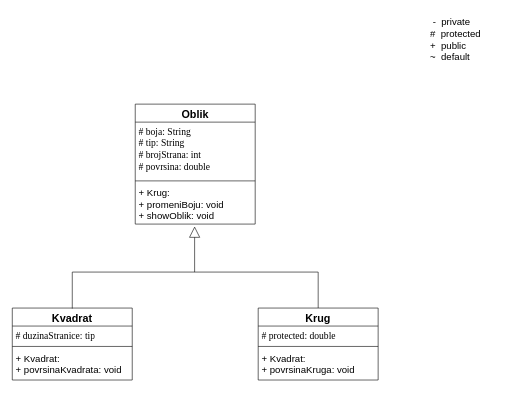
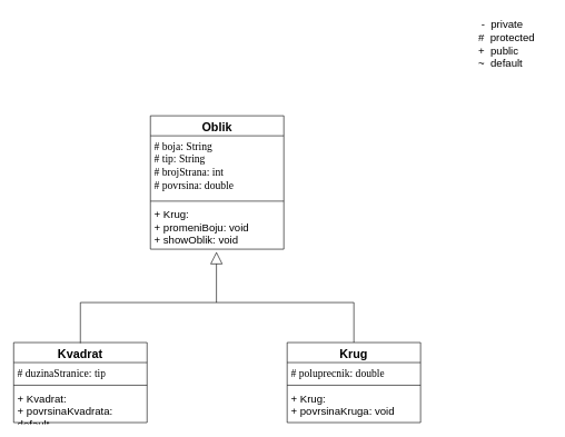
  <mxCell id="0" />
  <mxCell id="1" parent="0" />
  <mxCell id="2" value="&lt;div style=&quot;font-size: 16px;&quot;&gt;&lt;font style=&quot;font-size: 16px;&quot;&gt;&amp;nbsp;-&amp;nbsp; private&lt;/font&gt;&lt;/div&gt;&lt;div style=&quot;font-size: 16px;&quot;&gt;&lt;span style=&quot;background-color: initial; font-size: 16px;&quot;&gt;&lt;font style=&quot;font-size: 16px;&quot;&gt;#&amp;nbsp; protected&lt;/font&gt;&lt;/span&gt;&lt;/div&gt;&lt;div style=&quot;font-size: 16px;&quot;&gt;&lt;span style=&quot;background-color: initial; font-size: 16px;&quot;&gt;&lt;font style=&quot;font-size: 16px;&quot;&gt;+&amp;nbsp; public&lt;/font&gt;&lt;/span&gt;&lt;/div&gt;&lt;div style=&quot;font-size: 16px;&quot;&gt;&lt;span style=&quot;background-color: initial; font-size: 16px;&quot;&gt;&lt;font style=&quot;font-size: 16px;&quot;&gt;~&amp;nbsp; default&lt;/font&gt;&lt;/span&gt;&lt;/div&gt;" style="text;html=1;align=left;verticalAlign=middle;resizable=0;points=[];autosize=1;strokeColor=none;fillColor=none;fontFamily=Helvetica;textDirection=ltr;fontSize=16;" vertex="1" parent="1"><mxGeometry x="715" y="20" width="110" height="90" as="geometry" /></mxCell>
  <mxCell id="3" value="&lt;font style=&quot;font-size: 18px;&quot;&gt;Oblik&lt;/font&gt;" style="swimlane;fontStyle=1;align=center;verticalAlign=top;childLayout=stackLayout;horizontal=1;startSize=30;horizontalStack=0;resizeParent=1;resizeParentMax=0;resizeLast=0;collapsible=1;marginBottom=0;whiteSpace=wrap;html=1;fontSize=16;" vertex="1" parent="1"><mxGeometry x="225" y="173" width="200" height="200" as="geometry" /></mxCell>
  <mxCell id="4" value="&lt;font style=&quot;font-size: 16px;&quot; face=&quot;Tahoma&quot;&gt;# boja: String&lt;br&gt;# tip: String&lt;br&gt;# brojStrana: int&lt;br&gt;# povrsina: double&lt;br&gt;&lt;/font&gt;&lt;div style=&quot;font-size: 16px;&quot;&gt;&lt;br&gt;&lt;/div&gt;" style="text;strokeColor=none;fillColor=none;align=left;verticalAlign=top;spacingLeft=4;spacingRight=4;overflow=hidden;rotatable=0;points=[[0,0.5],[1,0.5]];portConstraint=eastwest;whiteSpace=wrap;html=1;" vertex="1" parent="3"><mxGeometry y="30" width="200" height="94" as="geometry" /></mxCell>
  <mxCell id="5" value="" style="line;strokeWidth=1;fillColor=none;align=left;verticalAlign=middle;spacingTop=-1;spacingLeft=3;spacingRight=3;rotatable=0;labelPosition=right;points=[];portConstraint=eastwest;strokeColor=inherit;" vertex="1" parent="3"><mxGeometry y="124" width="200" height="8" as="geometry" /></mxCell>
  <mxCell id="6" value="&lt;font style=&quot;font-size: 16px;&quot;&gt;+ Krug:&lt;br&gt;+ promeniBoju: void&lt;br&gt;+ showOblik: void&lt;br&gt;&lt;/font&gt;" style="text;strokeColor=none;fillColor=none;align=left;verticalAlign=top;spacingLeft=4;spacingRight=4;overflow=hidden;rotatable=0;points=[[0,0.5],[1,0.5]];portConstraint=eastwest;whiteSpace=wrap;html=1;" vertex="1" parent="3"><mxGeometry y="132" width="200" height="68" as="geometry" /></mxCell>
  <mxCell id="7" value="" style="html=1;verticalAlign=bottom;endArrow=block;curved=0;rounded=0;strokeWidth=1;startArrow=none;startFill=0;endFill=0;endSize=16;startSize=0;jumpSize=10;" edge="1" parent="1"><mxGeometry width="80" relative="1" as="geometry"><mxPoint x="324" y="453" as="sourcePoint" /><mxPoint x="324" y="377" as="targetPoint" /></mxGeometry></mxCell>
  <mxCell id="8" value="&lt;font style=&quot;font-size: 18px;&quot;&gt;Kvadrat&lt;/font&gt;" style="swimlane;fontStyle=1;align=center;verticalAlign=top;childLayout=stackLayout;horizontal=1;startSize=30;horizontalStack=0;resizeParent=1;resizeParentMax=0;resizeLast=0;collapsible=1;marginBottom=0;whiteSpace=wrap;html=1;fontSize=16;" vertex="1" parent="1"><mxGeometry x="20" y="513" width="200" height="120" as="geometry" /></mxCell>
  <mxCell id="9" value="&lt;font style=&quot;font-size: 16px;&quot; face=&quot;Tahoma&quot;&gt;# duzinaStranice: tip&lt;br&gt;&lt;br&gt;&lt;/font&gt;&lt;div style=&quot;font-size: 16px;&quot;&gt;&lt;br&gt;&lt;/div&gt;" style="text;strokeColor=none;fillColor=none;align=left;verticalAlign=top;spacingLeft=4;spacingRight=4;overflow=hidden;rotatable=0;points=[[0,0.5],[1,0.5]];portConstraint=eastwest;whiteSpace=wrap;html=1;" vertex="1" parent="8"><mxGeometry y="30" width="200" height="30" as="geometry" /></mxCell>
  <mxCell id="10" value="" style="line;strokeWidth=1;fillColor=none;align=left;verticalAlign=middle;spacingTop=-1;spacingLeft=3;spacingRight=3;rotatable=0;labelPosition=right;points=[];portConstraint=eastwest;strokeColor=inherit;" vertex="1" parent="8"><mxGeometry y="60" width="200" height="8" as="geometry" /></mxCell>
- <mxCell id="11" value="&lt;font style=&quot;font-size: 16px;&quot;&gt;+ Kvadrat:&lt;br&gt;+ povrsinaKvadrata: void&lt;br&gt;&lt;/font&gt;" style="text;strokeColor=none;fillColor=none;align=left;verticalAlign=top;spacingLeft=4;spacingRight=4;overflow=hidden;rotatable=0;points=[[0,0.5],[1,0.5]];portConstraint=eastwest;whiteSpace=wrap;html=1;" vertex="1" parent="8"><mxGeometry y="68" width="200" height="52" as="geometry" /></mxCell>
+ <mxCell id="11" value="&lt;font style=&quot;font-size: 16px;&quot;&gt;+ Kvadrat:&lt;br&gt;+ povrsinaKvadrata: default&lt;br&gt;&lt;/font&gt;" style="text;strokeColor=none;fillColor=none;align=left;verticalAlign=top;spacingLeft=4;spacingRight=4;overflow=hidden;rotatable=0;points=[[0,0.5],[1,0.5]];portConstraint=eastwest;whiteSpace=wrap;html=1;" vertex="1" parent="8"><mxGeometry y="68" width="200" height="52" as="geometry" /></mxCell>
  <mxCell id="12" value="" style="shape=partialRectangle;whiteSpace=wrap;html=1;bottom=1;right=1;left=1;top=0;fillColor=none;routingCenterX=-0.5;rotation=-180;" vertex="1" parent="1"><mxGeometry x="120" y="453" width="410" height="60" as="geometry" /></mxCell>
  <mxCell id="13" value="&lt;font style=&quot;font-size: 18px;&quot;&gt;Krug&lt;/font&gt;" style="swimlane;fontStyle=1;align=center;verticalAlign=top;childLayout=stackLayout;horizontal=1;startSize=30;horizontalStack=0;resizeParent=1;resizeParentMax=0;resizeLast=0;collapsible=1;marginBottom=0;whiteSpace=wrap;html=1;fontSize=16;" vertex="1" parent="1"><mxGeometry x="430" y="513" width="200" height="120" as="geometry" /></mxCell>
- <mxCell id="14" value="&lt;font style=&quot;font-size: 16px;&quot; face=&quot;Tahoma&quot;&gt;# protected: double&lt;br&gt;&lt;br&gt;&lt;/font&gt;&lt;div style=&quot;font-size: 16px;&quot;&gt;&lt;br&gt;&lt;/div&gt;" style="text;strokeColor=none;fillColor=none;align=left;verticalAlign=top;spacingLeft=4;spacingRight=4;overflow=hidden;rotatable=0;points=[[0,0.5],[1,0.5]];portConstraint=eastwest;whiteSpace=wrap;html=1;" vertex="1" parent="13"><mxGeometry y="30" width="200" height="30" as="geometry" /></mxCell>
+ <mxCell id="14" value="&lt;font style=&quot;font-size: 16px;&quot; face=&quot;Tahoma&quot;&gt;# poluprecnik: double&lt;br&gt;&lt;br&gt;&lt;/font&gt;&lt;div style=&quot;font-size: 16px;&quot;&gt;&lt;br&gt;&lt;/div&gt;" style="text;strokeColor=none;fillColor=none;align=left;verticalAlign=top;spacingLeft=4;spacingRight=4;overflow=hidden;rotatable=0;points=[[0,0.5],[1,0.5]];portConstraint=eastwest;whiteSpace=wrap;html=1;" vertex="1" parent="13"><mxGeometry y="30" width="200" height="30" as="geometry" /></mxCell>
  <mxCell id="15" value="" style="line;strokeWidth=1;fillColor=none;align=left;verticalAlign=middle;spacingTop=-1;spacingLeft=3;spacingRight=3;rotatable=0;labelPosition=right;points=[];portConstraint=eastwest;strokeColor=inherit;" vertex="1" parent="13"><mxGeometry y="60" width="200" height="8" as="geometry" /></mxCell>
- <mxCell id="16" value="&lt;font style=&quot;font-size: 16px;&quot;&gt;+ Kvadrat:&lt;br&gt;+ povrsinaKruga: void&lt;br&gt;&lt;/font&gt;" style="text;strokeColor=none;fillColor=none;align=left;verticalAlign=top;spacingLeft=4;spacingRight=4;overflow=hidden;rotatable=0;points=[[0,0.5],[1,0.5]];portConstraint=eastwest;whiteSpace=wrap;html=1;" vertex="1" parent="13"><mxGeometry y="68" width="200" height="52" as="geometry" /></mxCell>
+ <mxCell id="16" value="&lt;font style=&quot;font-size: 16px;&quot;&gt;+ Krug:&lt;br&gt;+ povrsinaKruga: void&lt;br&gt;&lt;/font&gt;" style="text;strokeColor=none;fillColor=none;align=left;verticalAlign=top;spacingLeft=4;spacingRight=4;overflow=hidden;rotatable=0;points=[[0,0.5],[1,0.5]];portConstraint=eastwest;whiteSpace=wrap;html=1;" vertex="1" parent="13"><mxGeometry y="68" width="200" height="52" as="geometry" /></mxCell>
